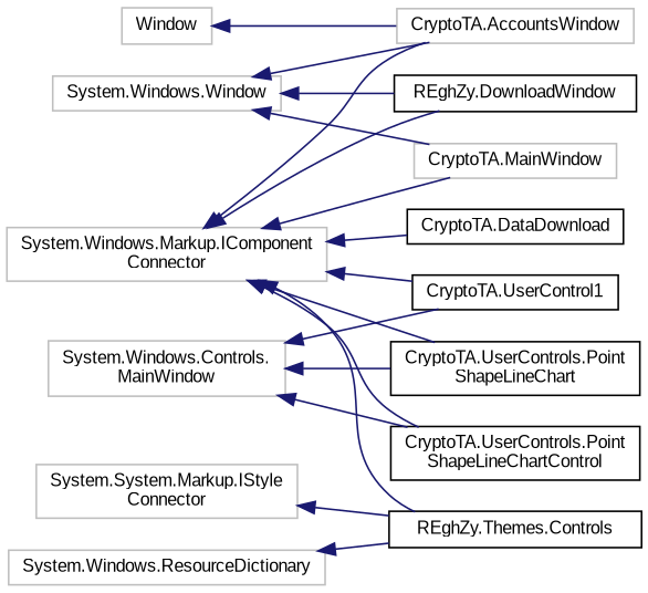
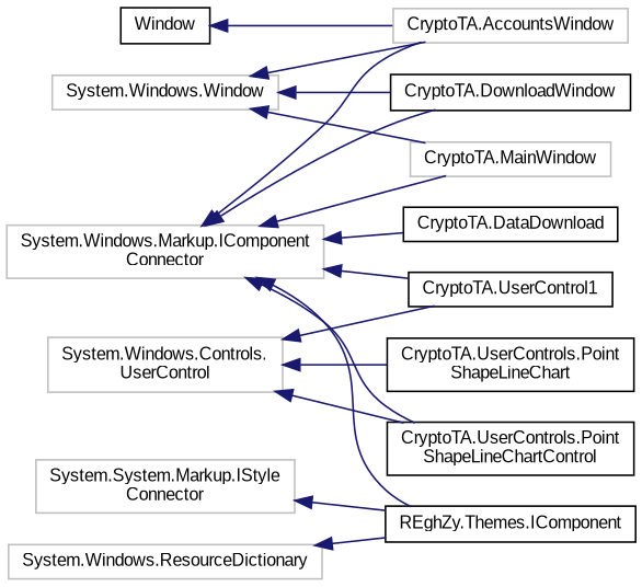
  digraph {
    fontname="Liberation Sans"
    rankdir=LR
    node [color=grey75 fillcolor=white fontname="Liberation Sans" fontsize=10 shape=record style=filled]
    edge [color=midnightblue dir=back fontname="Liberation Sans" fontsize=10 labelfontname=Helvetica labelfontsize=10 style=solid]
    n1 [height=0.2 label="System.Windows.Markup.IComponent\lConnector" width=0.4]
    n2 [height=0.2 label="CryptoTA.AccountsWindow" width=0.4]
    n3 [color=black height=0.2 label="CryptoTA.DataDownload" width=0.4]
-   n4 [color=black height=0.2 label="REghZy.DownloadWindow" width=0.4]
+   n4 [color=black height=0.2 label="CryptoTA.DownloadWindow" width=0.4]
    n5 [height=0.2 label="CryptoTA.MainWindow" width=0.4]
    n6 [color=black height=0.2 label="CryptoTA.UserControl1" width=0.4]
    n7 [color=black height=0.2 label="CryptoTA.UserControls.Point\lShapeLineChart" width=0.4]
    n8 [color=black height=0.2 label="CryptoTA.UserControls.Point\lShapeLineChartControl" width=0.4]
-   n9 [color=black height=0.2 label="REghZy.Themes.Controls" width=0.4]
+   n9 [color=black height=0.2 label="REghZy.Themes.IComponent" width=0.4]
    n10 [height=0.2 label="System.System.Markup.IStyle\lConnector" width=0.4]
    n11 [height=0.2 label="System.Windows.ResourceDictionary" width=0.4]
-   n12 [height=0.2 label="System.Windows.Controls.\lMainWindow" width=0.4]
+   n12 [height=0.2 label="System.Windows.Controls.\lUserControl" width=0.4]
    n13 [height=0.2 label="System.Windows.Window" width=0.4]
-   n14 [height=0.2 label=Window width=0.4]
+   n14 [color=black height=0.2 label=Window width=0.4]
    n1 -> n2
    n1 -> n3
    n1 -> n4
    n1 -> n5
    n1 -> n6
-   n1 -> n7
    n1 -> n8
    n1 -> n9
    n10 -> n9
    n11 -> n9
    n12 -> n6
    n12 -> n7
    n12 -> n8
    n13 -> n2
    n13 -> n4
    n13 -> n5
    n14 -> n2
  }
